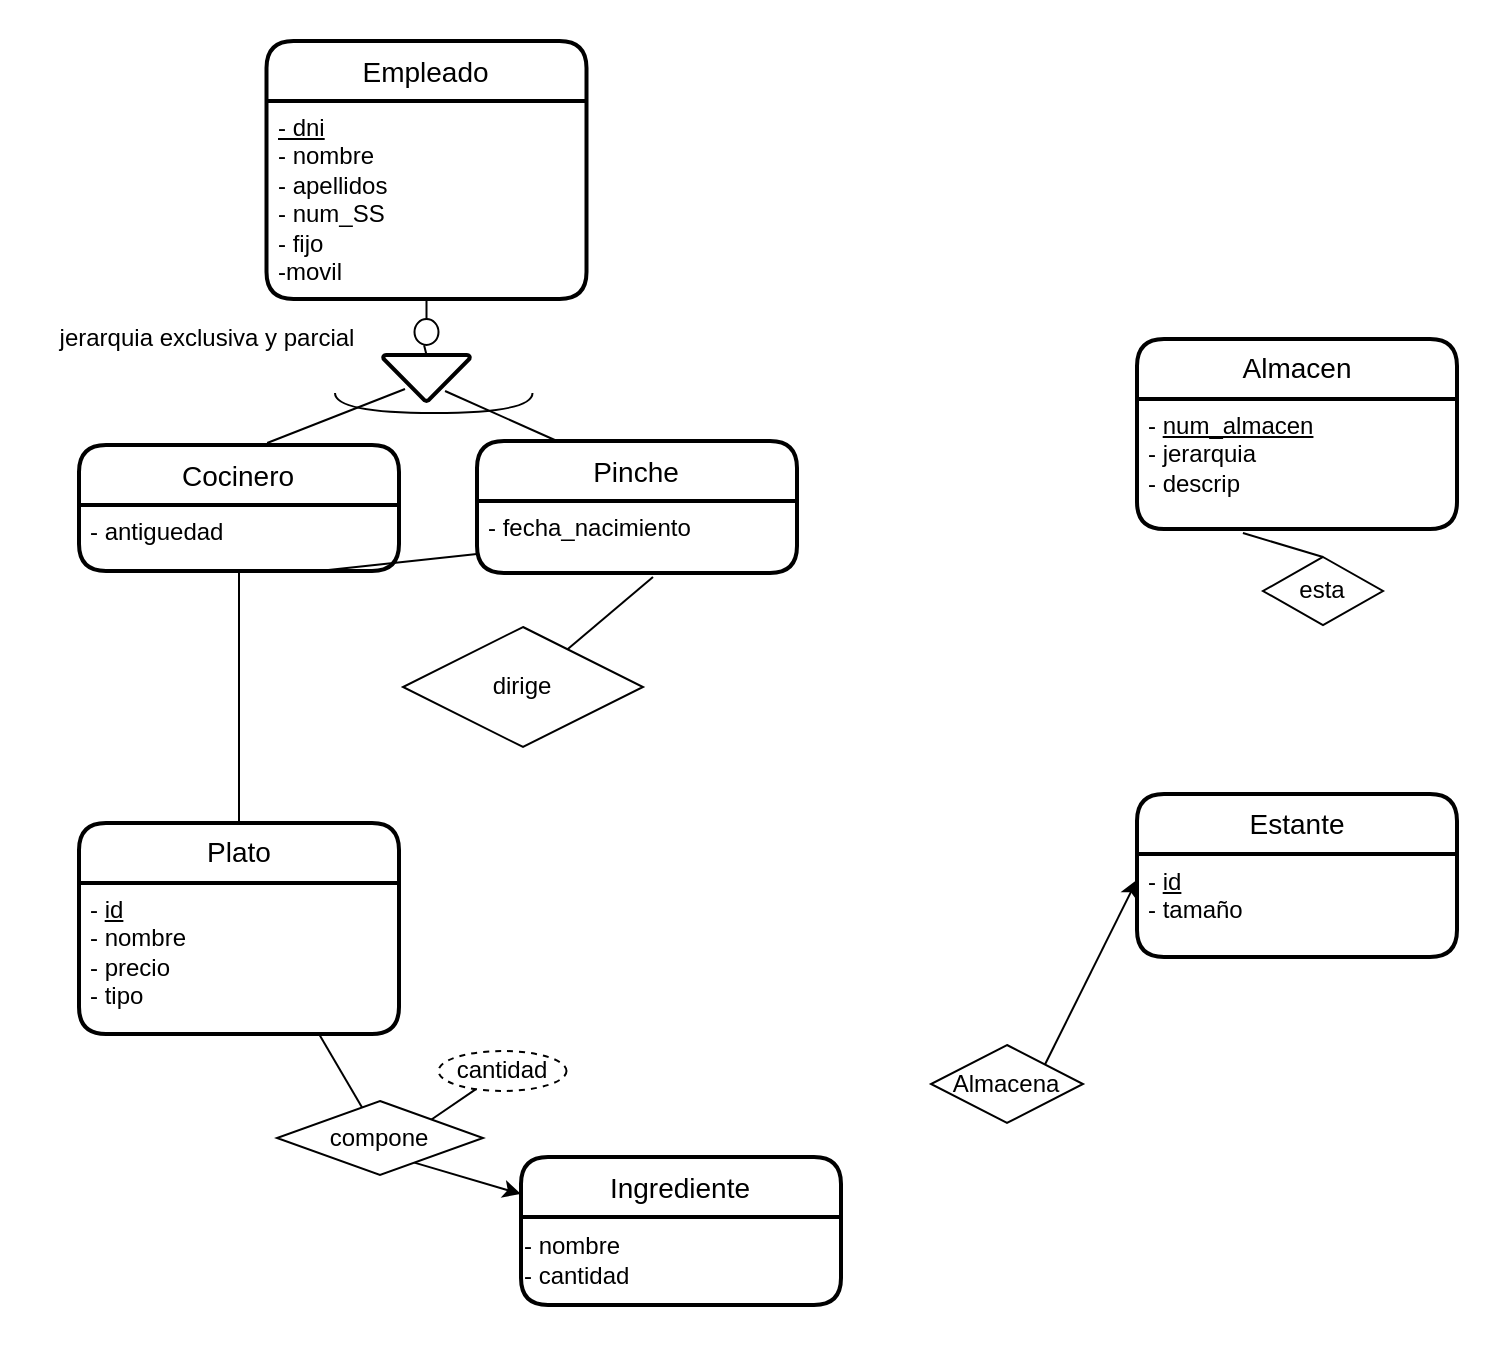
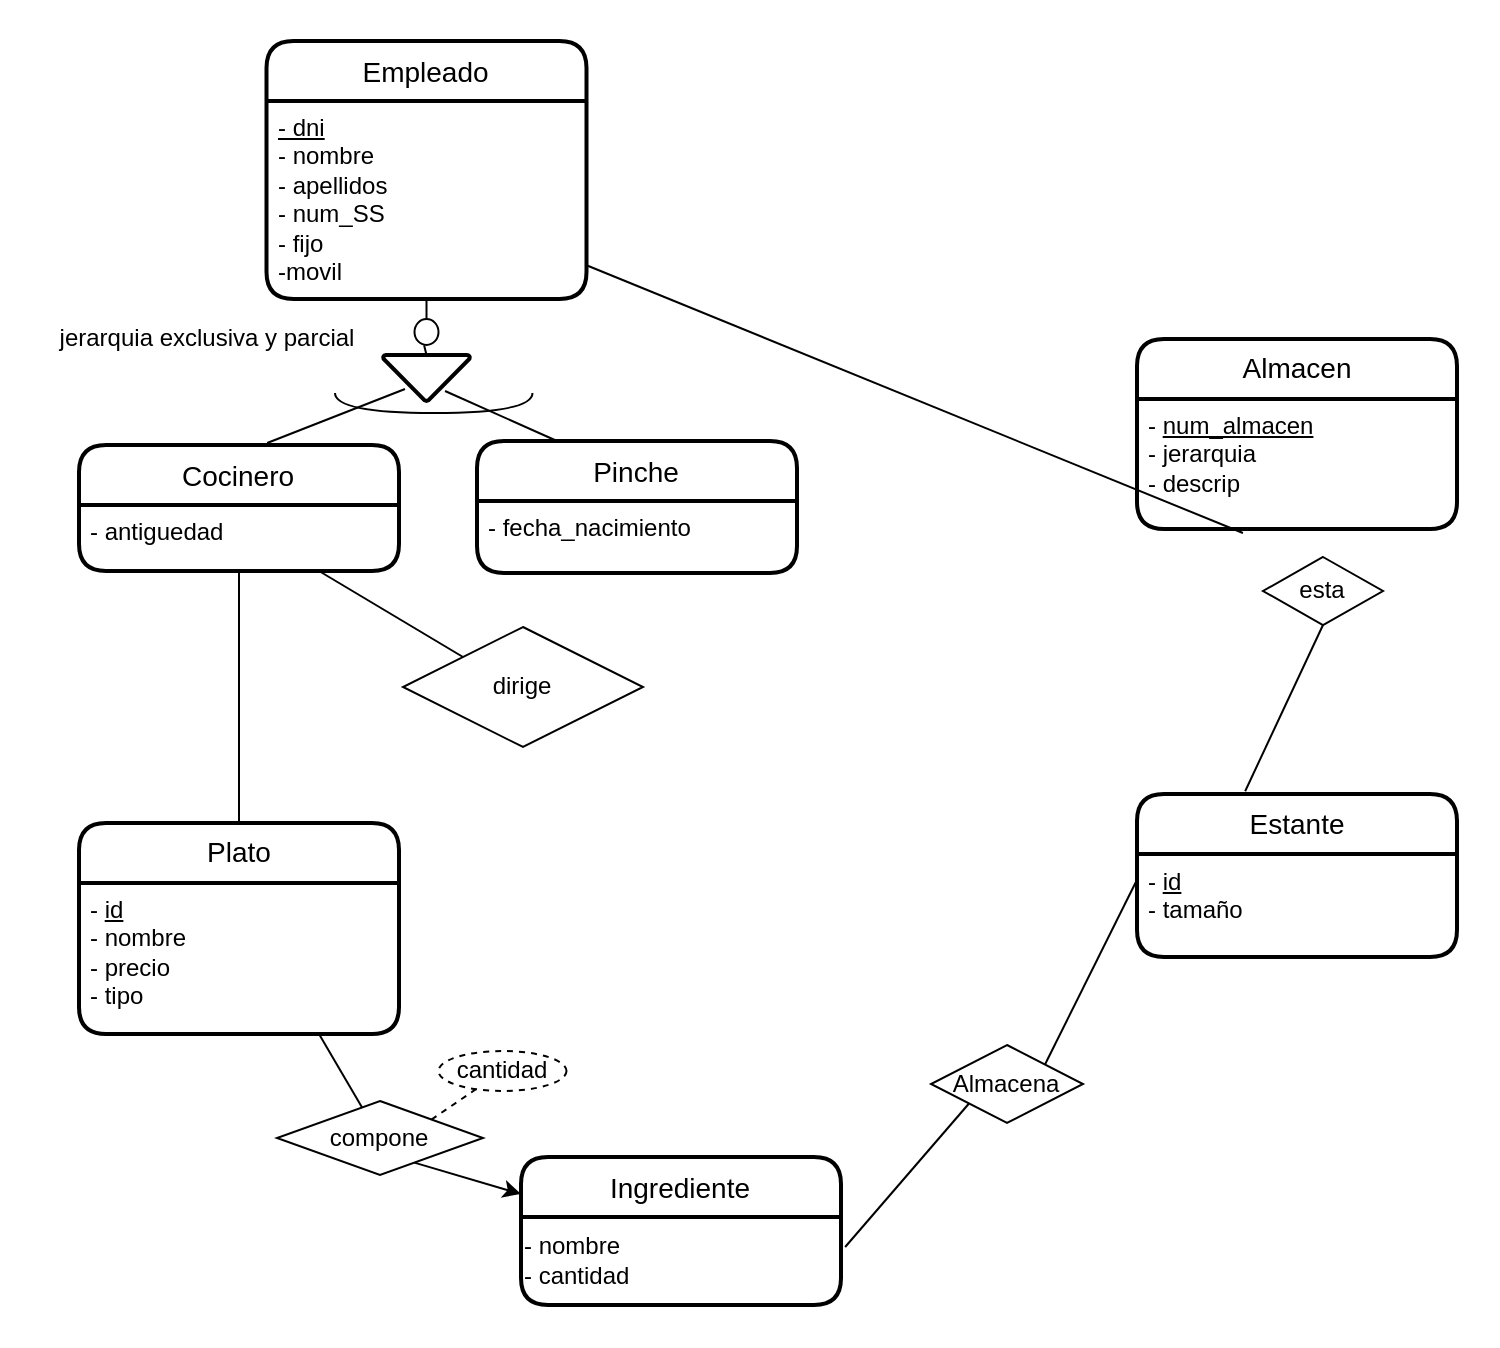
  <mxCell id="0" />
  <mxCell id="1" parent="0" />
  <mxCell id="2" value="Empleado" style="swimlane;childLayout=stackLayout;horizontal=1;startSize=30;horizontalStack=0;rounded=1;fontSize=14;fontStyle=0;strokeWidth=2;resizeParent=0;resizeLast=1;shadow=0;dashed=0;align=center;" vertex="1" parent="1"><mxGeometry x="132.75" y="20" width="160" height="129" as="geometry" /></mxCell>
  <mxCell id="3" value="&lt;u&gt;- dni&lt;/u&gt;&lt;br&gt;- nombre&lt;br&gt;- apellidos&lt;br&gt;- num_SS&lt;br&gt;- fijo&lt;br&gt;-movil" style="align=left;strokeColor=none;fillColor=none;spacingLeft=4;fontSize=12;verticalAlign=top;resizable=0;rotatable=0;part=1;fontStyle=0;html=1;" vertex="1" parent="2"><mxGeometry y="30" width="160" height="99" as="geometry" /></mxCell>
  <mxCell id="4" value="Cocinero" style="swimlane;childLayout=stackLayout;horizontal=1;startSize=30;horizontalStack=0;rounded=1;fontSize=14;fontStyle=0;strokeWidth=2;resizeParent=0;resizeLast=1;shadow=0;dashed=0;align=center;" vertex="1" parent="1"><mxGeometry x="39" y="222" width="160" height="63" as="geometry" /></mxCell>
  <mxCell id="5" value="- antiguedad" style="align=left;strokeColor=none;fillColor=none;spacingLeft=4;fontSize=12;verticalAlign=top;resizable=0;rotatable=0;part=1;" vertex="1" parent="4"><mxGeometry y="30" width="160" height="33" as="geometry" /></mxCell>
  <mxCell id="6" value="Pinche" style="swimlane;childLayout=stackLayout;horizontal=1;startSize=30;horizontalStack=0;rounded=1;fontSize=14;fontStyle=0;strokeWidth=2;resizeParent=0;resizeLast=1;shadow=0;dashed=0;align=center;" vertex="1" parent="1"><mxGeometry x="238" y="220" width="160" height="66" as="geometry" /></mxCell>
  <mxCell id="7" value="- fecha_nacimiento" style="align=left;strokeColor=none;fillColor=none;spacingLeft=4;fontSize=12;verticalAlign=top;resizable=0;rotatable=0;part=1;" vertex="1" parent="6"><mxGeometry y="30" width="160" height="36" as="geometry" /></mxCell>
  <mxCell id="8" value="" style="endArrow=none;html=1;rounded=0;exitX=0.4;exitY=1.01;exitDx=0;exitDy=0;exitPerimeter=0;entryX=0.5;entryY=0;entryDx=0;entryDy=0;entryPerimeter=0;startArrow=none;" edge="1" parent="1" source="12" target="10"><mxGeometry relative="1" as="geometry"><mxPoint x="317" y="159" as="sourcePoint" /><mxPoint x="212" y="176" as="targetPoint" /></mxGeometry></mxCell>
  <mxCell id="9" value="" style="endArrow=none;html=1;rounded=0;exitX=0.588;exitY=-0.016;exitDx=0;exitDy=0;exitPerimeter=0;entryX=0.253;entryY=0.739;entryDx=0;entryDy=0;entryPerimeter=0;" edge="1" parent="1" source="4" target="10"><mxGeometry relative="1" as="geometry"><mxPoint x="317" y="159" as="sourcePoint" /><mxPoint x="477" y="159" as="targetPoint" /></mxGeometry></mxCell>
  <mxCell id="10" value="" style="strokeWidth=2;html=1;shape=mxgraph.flowchart.merge_or_storage;whiteSpace=wrap;" vertex="1" parent="1"><mxGeometry x="191" y="177" width="43.5" height="23" as="geometry" /></mxCell>
  <mxCell id="11" value="" style="endArrow=none;html=1;rounded=0;exitX=0.713;exitY=0.783;exitDx=0;exitDy=0;exitPerimeter=0;entryX=0.25;entryY=0;entryDx=0;entryDy=0;" edge="1" parent="1" source="10" target="6"><mxGeometry relative="1" as="geometry"><mxPoint x="317" y="159" as="sourcePoint" /><mxPoint x="477" y="159" as="targetPoint" /></mxGeometry></mxCell>
  <mxCell id="12" value="" style="verticalLabelPosition=bottom;verticalAlign=top;html=1;shape=mxgraph.flowchart.on-page_reference;" vertex="1" parent="1"><mxGeometry x="206.75" y="159" width="12" height="13" as="geometry" /></mxCell>
  <mxCell id="13" value="" style="endArrow=none;html=1;rounded=0;exitX=0.5;exitY=1;exitDx=0;exitDy=0;entryX=0.5;entryY=0;entryDx=0;entryDy=0;entryPerimeter=0;" edge="1" parent="1" source="3" target="12"><mxGeometry relative="1" as="geometry"><mxPoint x="212" y="148.99" as="sourcePoint" /><mxPoint x="212.75" y="177" as="targetPoint" /></mxGeometry></mxCell>
  <mxCell id="14" value="" style="shape=requiredInterface;html=1;verticalLabelPosition=bottom;sketch=0;direction=south;" vertex="1" parent="1"><mxGeometry x="167" y="196" width="98.75" height="10" as="geometry" /></mxCell>
  <mxCell id="15" value="&lt;div&gt;jerarquia exclusiva y parcial&lt;br&gt;&lt;/div&gt;" style="text;html=1;align=center;verticalAlign=middle;resizable=0;points=[];autosize=1;strokeColor=none;fillColor=none;" vertex="1" parent="1"><mxGeometry x="20" y="156" width="165" height="26" as="geometry" /></mxCell>
  <mxCell id="16" value="Ingrediente" style="swimlane;childLayout=stackLayout;horizontal=1;startSize=30;horizontalStack=0;rounded=1;fontSize=14;fontStyle=0;strokeWidth=2;resizeParent=0;resizeLast=1;shadow=0;dashed=0;align=center;" vertex="1" parent="1"><mxGeometry x="260" y="578" width="160" height="74" as="geometry" /></mxCell>
  <mxCell id="17" value="&lt;div&gt;- nombre&lt;/div&gt;&lt;div&gt;- cantidad&lt;br&gt;&lt;/div&gt;" style="text;html=1;align=left;verticalAlign=middle;resizable=0;points=[];autosize=1;strokeColor=none;fillColor=none;" vertex="1" parent="16"><mxGeometry y="30" width="160" height="44" as="geometry" /></mxCell>
  <mxCell id="18" value="Plato" style="swimlane;childLayout=stackLayout;horizontal=1;startSize=30;horizontalStack=0;rounded=1;fontSize=14;fontStyle=0;strokeWidth=2;resizeParent=0;resizeLast=1;shadow=0;dashed=0;align=center;html=1;" vertex="1" parent="1"><mxGeometry x="39" y="411" width="160" height="105.5" as="geometry" /></mxCell>
  <mxCell id="19" value="&lt;div&gt;- &lt;u&gt;id&lt;/u&gt;&lt;/div&gt;&lt;div&gt;- nombre&lt;/div&gt;&lt;div&gt;- precio&lt;/div&gt;&lt;div&gt;- tipo&lt;br&gt;&lt;/div&gt;" style="align=left;strokeColor=none;fillColor=none;spacingLeft=4;fontSize=12;verticalAlign=top;resizable=0;rotatable=0;part=1;html=1;" vertex="1" parent="18"><mxGeometry y="30" width="160" height="75.5" as="geometry" /></mxCell>
  <mxCell id="20" value="" style="endArrow=none;html=1;rounded=0;exitX=0.5;exitY=1;exitDx=0;exitDy=0;" edge="1" parent="1" source="5" target="18"><mxGeometry relative="1" as="geometry"><mxPoint x="346" y="419" as="sourcePoint" /><mxPoint x="506" y="419" as="targetPoint" /></mxGeometry></mxCell>
  <mxCell id="21" value="Almacen" style="swimlane;childLayout=stackLayout;horizontal=1;startSize=30;horizontalStack=0;rounded=1;fontSize=14;fontStyle=0;strokeWidth=2;resizeParent=0;resizeLast=1;shadow=0;dashed=0;align=center;html=1;" vertex="1" parent="1"><mxGeometry x="568" y="169" width="160" height="95" as="geometry" /></mxCell>
  <mxCell id="22" value="&lt;div&gt;- &lt;u&gt;num_almacen&lt;/u&gt;&lt;/div&gt;&lt;div&gt;- jerarquia&lt;/div&gt;&lt;div&gt;- descrip&lt;br&gt;&lt;/div&gt;" style="align=left;strokeColor=none;fillColor=none;spacingLeft=4;fontSize=12;verticalAlign=top;resizable=0;rotatable=0;part=1;html=1;" vertex="1" parent="21"><mxGeometry y="30" width="160" height="65" as="geometry" /></mxCell>
  <mxCell id="23" value="Estante" style="swimlane;childLayout=stackLayout;horizontal=1;startSize=30;horizontalStack=0;rounded=1;fontSize=14;fontStyle=0;strokeWidth=2;resizeParent=0;resizeLast=1;shadow=0;dashed=0;align=center;html=1;" vertex="1" parent="1"><mxGeometry x="568" y="396.5" width="160" height="81.5" as="geometry" /></mxCell>
  <mxCell id="24" value="&lt;div&gt;- &lt;u&gt;id&lt;/u&gt;&lt;/div&gt;&lt;div&gt;- tamaño&lt;br&gt;&lt;/div&gt;" style="align=left;strokeColor=none;fillColor=none;spacingLeft=4;fontSize=12;verticalAlign=top;resizable=0;rotatable=0;part=1;html=1;" vertex="1" parent="23"><mxGeometry y="30" width="160" height="51.5" as="geometry" /></mxCell>
- <mxCell id="25" value="" style="endArrow=none;html=1;rounded=0;exitX=0.75;exitY=1;exitDx=0;exitDy=0;" edge="1" parent="1" source="5" target="7"><mxGeometry relative="1" as="geometry"><mxPoint x="344" y="402" as="sourcePoint" /><mxPoint x="230" y="346" as="targetPoint" /></mxGeometry></mxCell>
- <mxCell id="26" value="" style="endArrow=none;html=1;rounded=0;exitX=0.55;exitY=1.056;exitDx=0;exitDy=0;exitPerimeter=0;" edge="1" parent="1" source="7" target="27"><mxGeometry relative="1" as="geometry"><mxPoint x="344" y="402" as="sourcePoint" /><mxPoint x="305" y="335" as="targetPoint" /></mxGeometry></mxCell>
+ <mxCell id="25" value="" style="endArrow=none;html=1;rounded=0;exitX=0.75;exitY=1;exitDx=0;exitDy=0;entryX=0;entryY=0;entryDx=0;entryDy=0;" edge="1" parent="1" source="5" target="27"><mxGeometry relative="1" as="geometry"><mxPoint x="344" y="402" as="sourcePoint" /><mxPoint x="230" y="346" as="targetPoint" /></mxGeometry></mxCell>
  <mxCell id="27" value="dirige" style="shape=rhombus;perimeter=rhombusPerimeter;whiteSpace=wrap;html=1;align=center;" vertex="1" parent="1"><mxGeometry x="201" y="313" width="120" height="60" as="geometry" /></mxCell>
- <mxCell id="28" value="" style="endArrow=classic;html=1;rounded=0;exitX=1;exitY=0;exitDx=0;exitDy=0;entryX=0;entryY=0.25;entryDx=0;entryDy=0;startArrow=none;" edge="1" parent="1" source="33" target="24"><mxGeometry relative="1" as="geometry"><mxPoint x="344" y="485" as="sourcePoint" /><mxPoint x="504" y="485" as="targetPoint" /></mxGeometry></mxCell>
+ <mxCell id="28" value="" style="endArrow=none;html=1;rounded=0;exitX=1;exitY=0;exitDx=0;exitDy=0;entryX=0;entryY=0.25;entryDx=0;entryDy=0;startArrow=none;" edge="1" parent="1" source="33" target="24"><mxGeometry relative="1" as="geometry"><mxPoint x="344" y="485" as="sourcePoint" /><mxPoint x="504" y="485" as="targetPoint" /></mxGeometry></mxCell>
  <mxCell id="29" value="" style="endArrow=classic;html=1;rounded=0;entryX=0;entryY=0.25;entryDx=0;entryDy=0;exitX=0.75;exitY=1;exitDx=0;exitDy=0;startArrow=none;" edge="1" parent="1" source="31" target="16"><mxGeometry relative="1" as="geometry"><mxPoint x="166" y="516" as="sourcePoint" /><mxPoint x="504" y="485" as="targetPoint" /></mxGeometry></mxCell>
+ <mxCell id="30" value="" style="endArrow=none;html=1;rounded=0;exitX=0.5;exitY=1;exitDx=0;exitDy=0;entryX=0.338;entryY=-0.017;entryDx=0;entryDy=0;entryPerimeter=0;startArrow=none;" edge="1" parent="1" source="35" target="23"><mxGeometry relative="1" as="geometry"><mxPoint x="344" y="451" as="sourcePoint" /><mxPoint x="504" y="451" as="targetPoint" /></mxGeometry></mxCell>
  <mxCell id="31" value="compone" style="shape=rhombus;perimeter=rhombusPerimeter;whiteSpace=wrap;html=1;align=center;" vertex="1" parent="1"><mxGeometry x="138" y="550" width="103" height="37" as="geometry" /></mxCell>
  <mxCell id="32" value="" style="endArrow=none;html=1;rounded=0;exitX=0.75;exitY=1;exitDx=0;exitDy=0;" edge="1" parent="1" source="19" target="31"><mxGeometry relative="1" as="geometry"><mxPoint x="159" y="516.5" as="sourcePoint" /><mxPoint x="260" y="596.5" as="targetPoint" /></mxGeometry></mxCell>
  <mxCell id="33" value="Almacena" style="shape=rhombus;perimeter=rhombusPerimeter;whiteSpace=wrap;html=1;align=center;" vertex="1" parent="1"><mxGeometry x="465" y="522" width="76" height="39" as="geometry" /></mxCell>
+ <mxCell id="34" value="" style="endArrow=none;html=1;rounded=0;exitX=1.013;exitY=0.341;exitDx=0;exitDy=0;exitPerimeter=0;entryX=0;entryY=1;entryDx=0;entryDy=0;" edge="1" parent="1" source="17" target="33"><mxGeometry relative="1" as="geometry"><mxPoint x="422.08" y="623.004" as="sourcePoint" /><mxPoint x="510" y="474.5" as="targetPoint" /></mxGeometry></mxCell>
  <mxCell id="35" value="esta" style="shape=rhombus;perimeter=rhombusPerimeter;whiteSpace=wrap;html=1;align=center;" vertex="1" parent="1"><mxGeometry x="631" y="278" width="60" height="34" as="geometry" /></mxCell>
- <mxCell id="36" value="" style="endArrow=none;html=1;rounded=0;exitX=0.331;exitY=1.031;exitDx=0;exitDy=0;exitPerimeter=0;entryX=0.5;entryY=0;entryDx=0;entryDy=0;" edge="1" parent="1" source="22" target="35"><mxGeometry relative="1" as="geometry"><mxPoint x="620.96" y="266.015" as="sourcePoint" /><mxPoint x="621" y="296" as="targetPoint" /></mxGeometry></mxCell>
- <mxCell id="37" value="" style="endArrow=none;html=1;rounded=0;exitX=1;exitY=0;exitDx=0;exitDy=0;" edge="1" parent="1" source="31" target="38"><mxGeometry relative="1" as="geometry"><mxPoint x="343" y="499" as="sourcePoint" /><mxPoint x="250" y="543" as="targetPoint" /></mxGeometry></mxCell>
+ <mxCell id="36" value="" style="endArrow=none;html=1;rounded=0;exitX=0.331;exitY=1.031;exitDx=0;exitDy=0;exitPerimeter=0;" edge="1" parent="1" source="22" target="3"><mxGeometry relative="1" as="geometry"><mxPoint x="620.96" y="266.015" as="sourcePoint" /><mxPoint x="621" y="296" as="targetPoint" /></mxGeometry></mxCell>
+ <mxCell id="37" value="" style="endArrow=none;html=1;rounded=0;exitX=1;exitY=0;exitDx=0;exitDy=0;dashed=1;" edge="1" parent="1" source="31" target="38"><mxGeometry relative="1" as="geometry"><mxPoint x="343" y="499" as="sourcePoint" /><mxPoint x="250" y="543" as="targetPoint" /></mxGeometry></mxCell>
  <mxCell id="38" value="cantidad" style="ellipse;whiteSpace=wrap;html=1;align=center;dashed=1;" vertex="1" parent="1"><mxGeometry x="218.75" y="525" width="64" height="20" as="geometry" /></mxCell>
